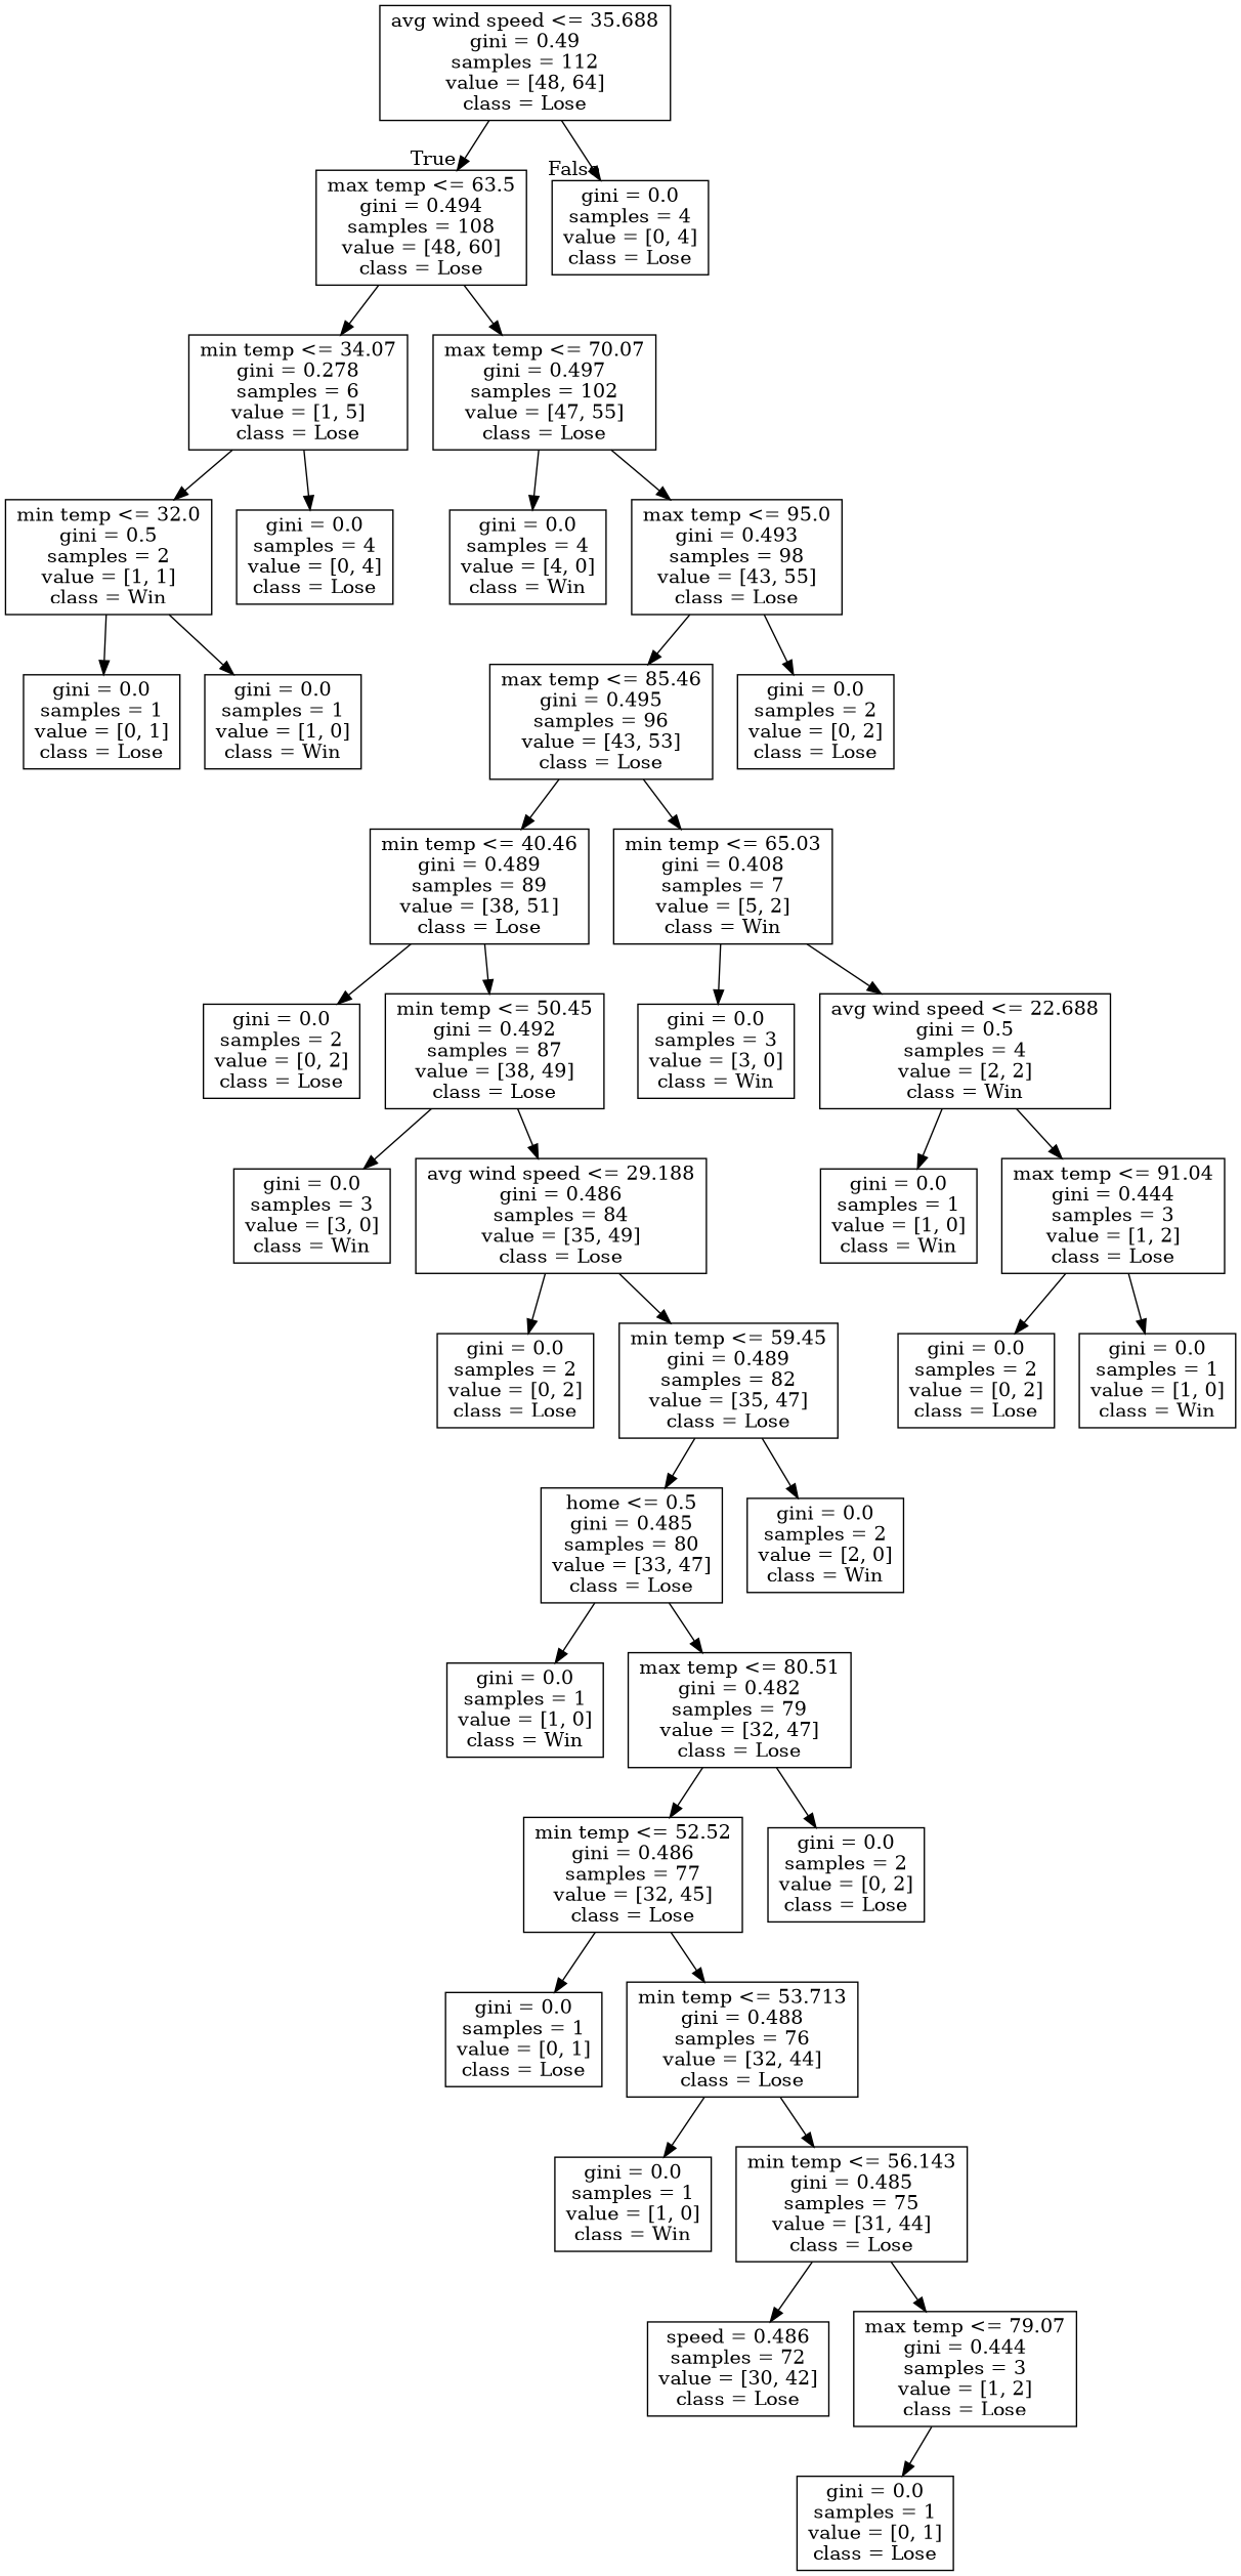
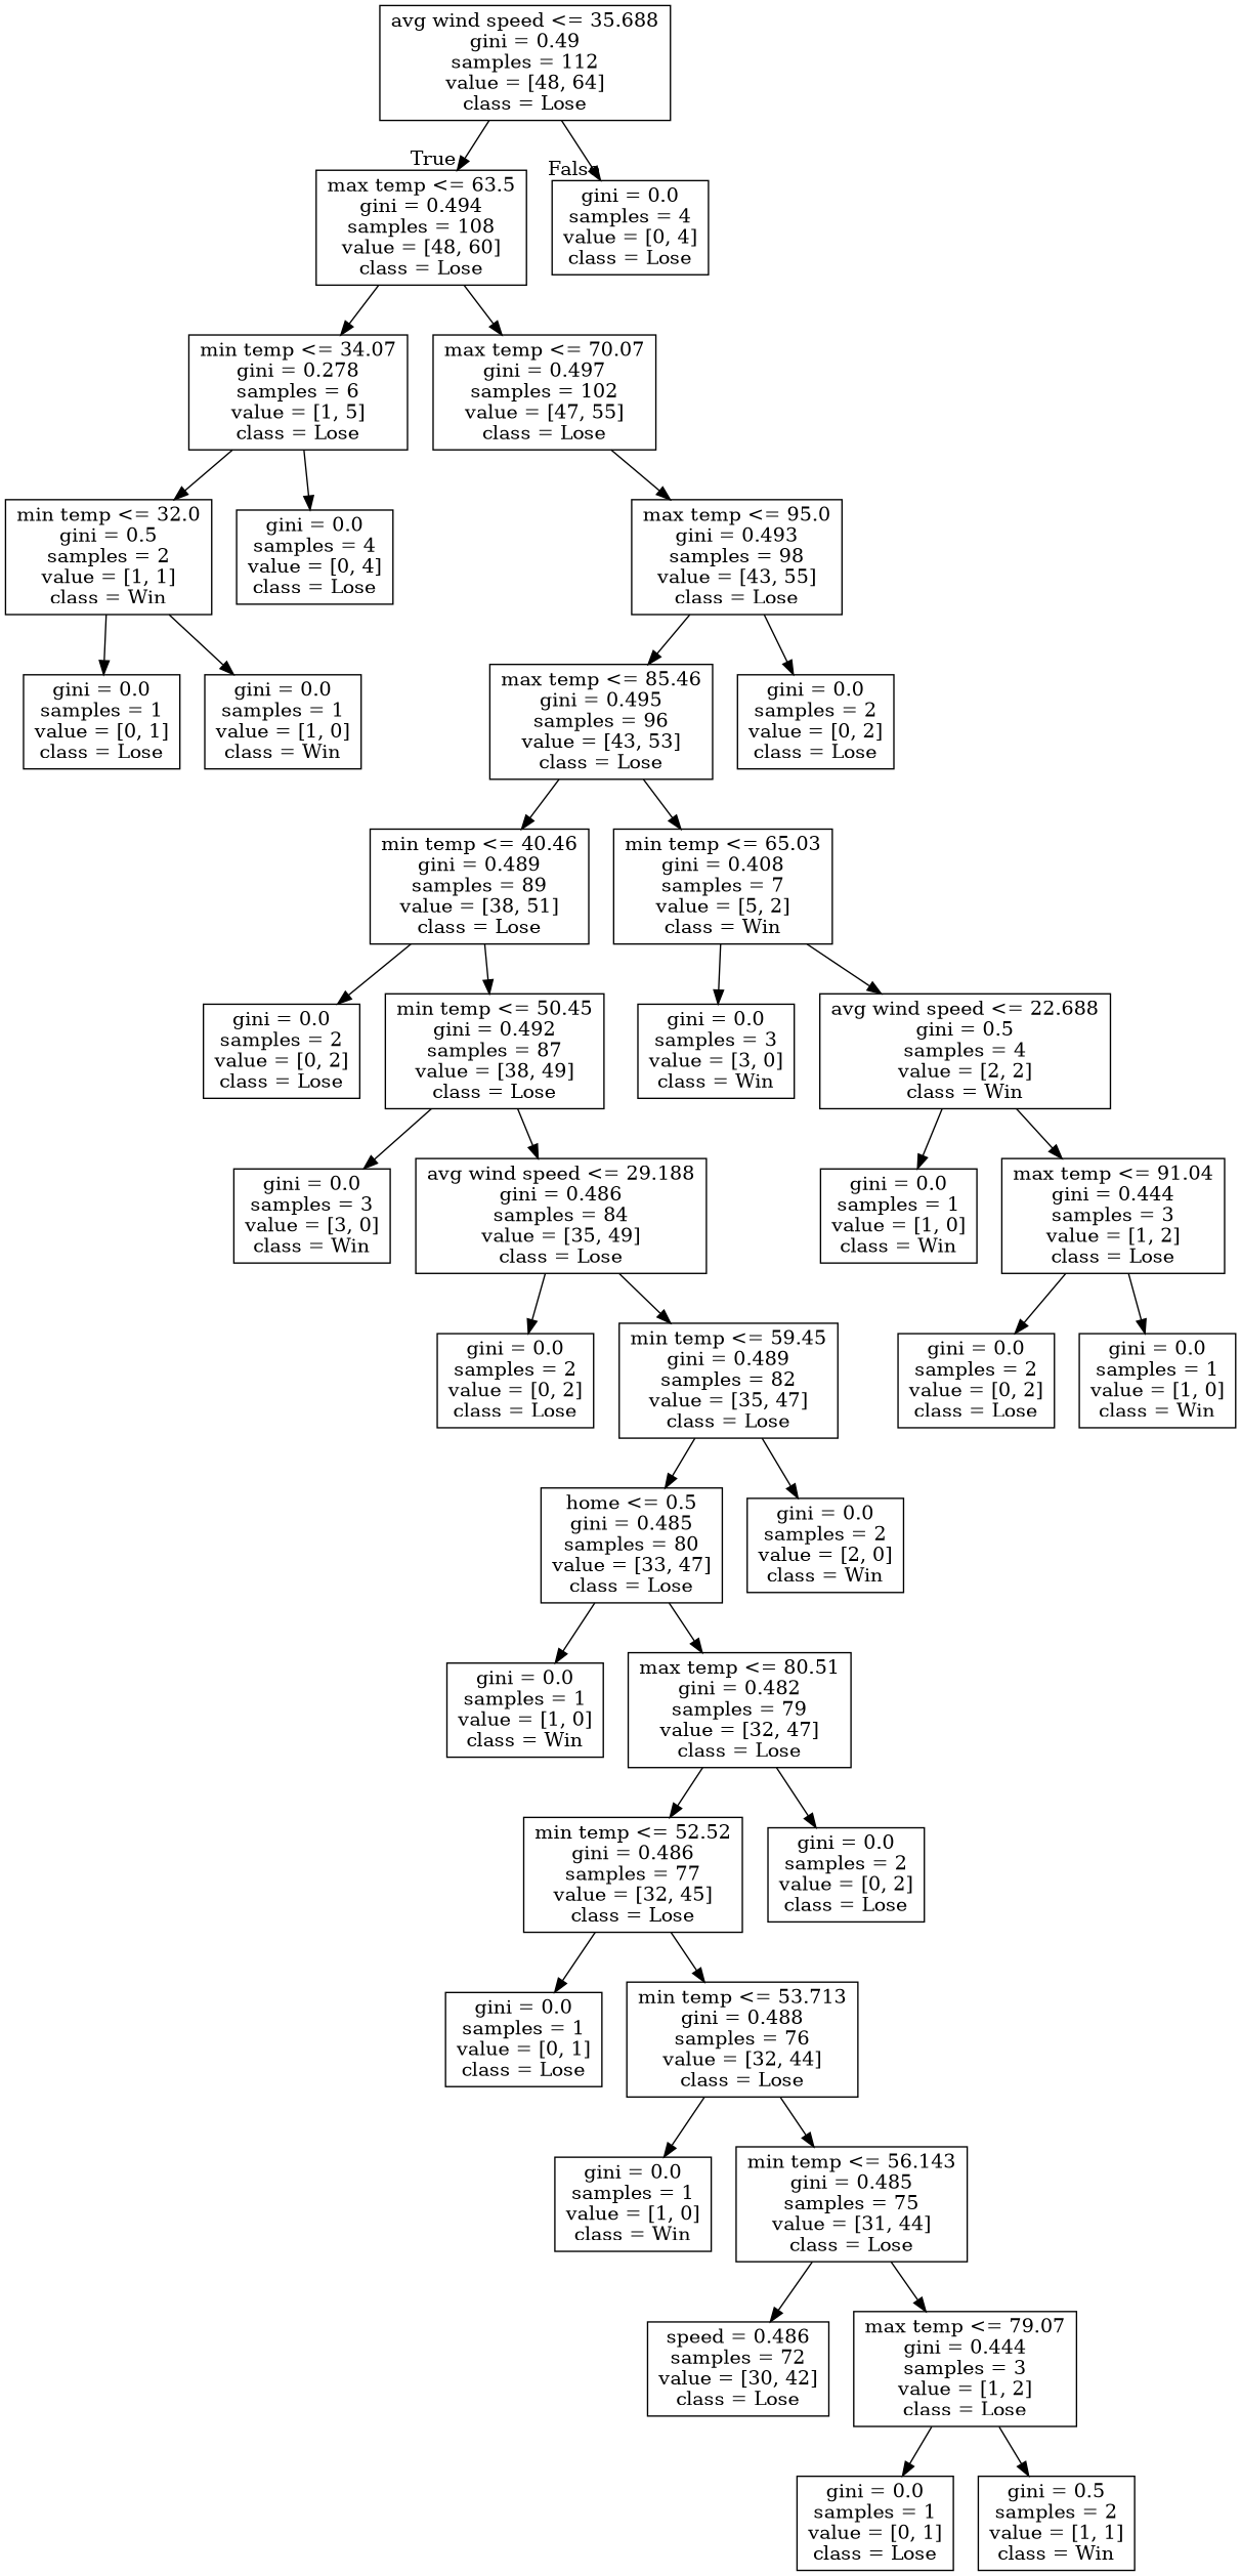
  digraph {
    fontname="DejaVu Serif"
    node [fontname="DejaVu Serif" shape=box]
    edge [fontname="DejaVu Serif"]
    n1 [label="avg wind speed <= 35.688\ngini = 0.49\nsamples = 112\nvalue = [48, 64]\nclass = Lose"]
    n2 [label="max temp <= 63.5\ngini = 0.494\nsamples = 108\nvalue = [48, 60]\nclass = Lose"]
    n3 [label="gini = 0.0\nsamples = 4\nvalue = [0, 4]\nclass = Lose"]
    n4 [label="min temp <= 34.07\ngini = 0.278\nsamples = 6\nvalue = [1, 5]\nclass = Lose"]
    n5 [label="max temp <= 70.07\ngini = 0.497\nsamples = 102\nvalue = [47, 55]\nclass = Lose"]
    n6 [label="min temp <= 32.0\ngini = 0.5\nsamples = 2\nvalue = [1, 1]\nclass = Win"]
    n7 [label="gini = 0.0\nsamples = 4\nvalue = [0, 4]\nclass = Lose"]
-   n8 [label="gini = 0.0\nsamples = 4\nvalue = [4, 0]\nclass = Win"]
    n9 [label="max temp <= 95.0\ngini = 0.493\nsamples = 98\nvalue = [43, 55]\nclass = Lose"]
    n10 [label="gini = 0.0\nsamples = 1\nvalue = [0, 1]\nclass = Lose"]
    n11 [label="gini = 0.0\nsamples = 1\nvalue = [1, 0]\nclass = Win"]
    n12 [label="max temp <= 85.46\ngini = 0.495\nsamples = 96\nvalue = [43, 53]\nclass = Lose"]
    n13 [label="gini = 0.0\nsamples = 2\nvalue = [0, 2]\nclass = Lose"]
    n14 [label="min temp <= 40.46\ngini = 0.489\nsamples = 89\nvalue = [38, 51]\nclass = Lose"]
    n15 [label="min temp <= 65.03\ngini = 0.408\nsamples = 7\nvalue = [5, 2]\nclass = Win"]
    n16 [label="gini = 0.0\nsamples = 2\nvalue = [0, 2]\nclass = Lose"]
    n17 [label="min temp <= 50.45\ngini = 0.492\nsamples = 87\nvalue = [38, 49]\nclass = Lose"]
    n18 [label="gini = 0.0\nsamples = 3\nvalue = [3, 0]\nclass = Win"]
    n19 [label="avg wind speed <= 22.688\ngini = 0.5\nsamples = 4\nvalue = [2, 2]\nclass = Win"]
    n20 [label="gini = 0.0\nsamples = 3\nvalue = [3, 0]\nclass = Win"]
    n21 [label="avg wind speed <= 29.188\ngini = 0.486\nsamples = 84\nvalue = [35, 49]\nclass = Lose"]
    n22 [label="gini = 0.0\nsamples = 2\nvalue = [0, 2]\nclass = Lose"]
    n23 [label="min temp <= 59.45\ngini = 0.489\nsamples = 82\nvalue = [35, 47]\nclass = Lose"]
    n24 [label="home <= 0.5\ngini = 0.485\nsamples = 80\nvalue = [33, 47]\nclass = Lose"]
    n25 [label="gini = 0.0\nsamples = 2\nvalue = [2, 0]\nclass = Win"]
    n26 [label="gini = 0.0\nsamples = 1\nvalue = [1, 0]\nclass = Win"]
    n27 [label="max temp <= 80.51\ngini = 0.482\nsamples = 79\nvalue = [32, 47]\nclass = Lose"]
    n28 [label="min temp <= 52.52\ngini = 0.486\nsamples = 77\nvalue = [32, 45]\nclass = Lose"]
    n29 [label="gini = 0.0\nsamples = 2\nvalue = [0, 2]\nclass = Lose"]
    n30 [label="gini = 0.0\nsamples = 1\nvalue = [0, 1]\nclass = Lose"]
    n31 [label="min temp <= 53.713\ngini = 0.488\nsamples = 76\nvalue = [32, 44]\nclass = Lose"]
    n32 [label="gini = 0.0\nsamples = 1\nvalue = [1, 0]\nclass = Win"]
    n33 [label="min temp <= 56.143\ngini = 0.485\nsamples = 75\nvalue = [31, 44]\nclass = Lose"]
    n34 [label="speed = 0.486\nsamples = 72\nvalue = [30, 42]\nclass = Lose"]
    n35 [label="max temp <= 79.07\ngini = 0.444\nsamples = 3\nvalue = [1, 2]\nclass = Lose"]
    n36 [label="gini = 0.0\nsamples = 1\nvalue = [0, 1]\nclass = Lose"]
+   n37 [label="gini = 0.5\nsamples = 2\nvalue = [1, 1]\nclass = Win"]
    n38 [label="gini = 0.0\nsamples = 1\nvalue = [1, 0]\nclass = Win"]
    n39 [label="max temp <= 91.04\ngini = 0.444\nsamples = 3\nvalue = [1, 2]\nclass = Lose"]
    n40 [label="gini = 0.0\nsamples = 2\nvalue = [0, 2]\nclass = Lose"]
    n41 [label="gini = 0.0\nsamples = 1\nvalue = [1, 0]\nclass = Win"]
    n1 -> n2 [headlabel=True labelangle=45 labeldistance=2.5]
    n1 -> n3 [headlabel=False labelangle=-45 labeldistance=2.5]
    n2 -> n4
    n2 -> n5
    n4 -> n6
    n4 -> n7
-   n5 -> n8
    n5 -> n9
    n6 -> n10
    n6 -> n11
    n9 -> n12
    n9 -> n13
    n12 -> n14
    n12 -> n15
    n14 -> n16
    n14 -> n17
    n15 -> n18
    n15 -> n19
    n17 -> n20
    n17 -> n21
    n19 -> n38
    n19 -> n39
    n21 -> n22
    n21 -> n23
    n23 -> n24
    n23 -> n25
    n24 -> n26
    n24 -> n27
    n27 -> n28
    n27 -> n29
    n28 -> n30
    n28 -> n31
    n31 -> n32
    n31 -> n33
    n33 -> n34
    n33 -> n35
    n35 -> n36
+   n35 -> n37
    n39 -> n40
    n39 -> n41
  }
